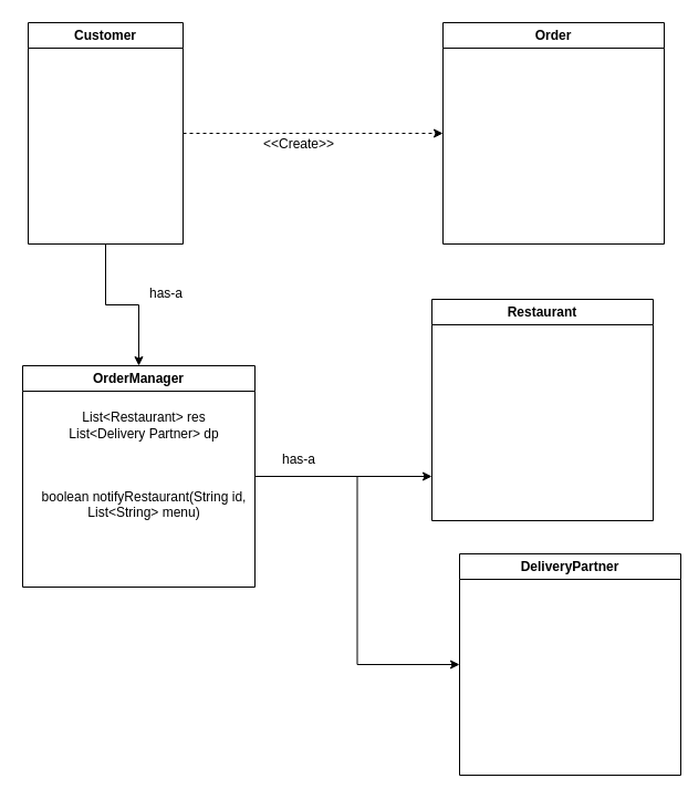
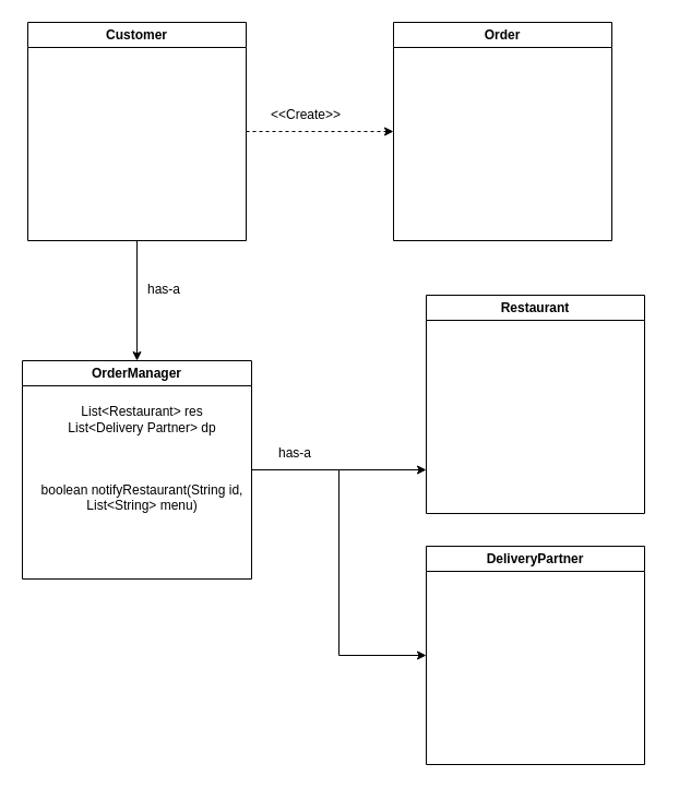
  <mxCell id="0" />
  <mxCell id="1" parent="0" />
  <mxCell id="2" style="edgeStyle=orthogonalEdgeStyle;rounded=0;orthogonalLoop=1;jettySize=auto;html=1;entryX=0;entryY=0.5;entryDx=0;entryDy=0;dashed=1;" edge="1" parent="1" source="4" target="5"><mxGeometry relative="1" as="geometry" /></mxCell>
  <mxCell id="3" style="edgeStyle=orthogonalEdgeStyle;rounded=0;orthogonalLoop=1;jettySize=auto;html=1;" edge="1" parent="1" source="4" target="9"><mxGeometry relative="1" as="geometry" /></mxCell>
- <mxCell id="4" value="Customer" style="swimlane;whiteSpace=wrap;html=1;" vertex="1" parent="1"><mxGeometry x="25" y="20" width="140" height="200" as="geometry" /></mxCell>
- <mxCell id="5" value="Order" style="swimlane;whiteSpace=wrap;html=1;" vertex="1" parent="1"><mxGeometry x="400" y="20" width="200" height="200" as="geometry" /></mxCell>
- <mxCell id="6" value="&amp;lt;&amp;lt;Create&amp;gt;&amp;gt;" style="text;html=1;strokeColor=none;fillColor=none;align=center;verticalAlign=middle;whiteSpace=wrap;rounded=0;" vertex="1" parent="1"><mxGeometry x="240" y="115" width="60" height="30" as="geometry" /></mxCell>
+ <mxCell id="4" value="Customer" style="swimlane;whiteSpace=wrap;html=1;" vertex="1" parent="1"><mxGeometry x="25" y="20" width="200" height="200" as="geometry" /></mxCell>
+ <mxCell id="5" value="Order" style="swimlane;whiteSpace=wrap;html=1;" vertex="1" parent="1"><mxGeometry x="360" y="20" width="200" height="200" as="geometry" /></mxCell>
+ <mxCell id="6" value="&amp;lt;&amp;lt;Create&amp;gt;&amp;gt;" style="text;html=1;strokeColor=none;fillColor=none;align=center;verticalAlign=middle;whiteSpace=wrap;rounded=0;" vertex="1" parent="1"><mxGeometry x="250" y="90" width="60" height="30" as="geometry" /></mxCell>
  <mxCell id="7" style="edgeStyle=orthogonalEdgeStyle;rounded=0;orthogonalLoop=1;jettySize=auto;html=1;" edge="1" parent="1" source="9"><mxGeometry relative="1" as="geometry"><mxPoint x="390" y="430" as="targetPoint" /></mxGeometry></mxCell>
  <mxCell id="8" style="edgeStyle=orthogonalEdgeStyle;rounded=0;orthogonalLoop=1;jettySize=auto;html=1;entryX=0;entryY=0.5;entryDx=0;entryDy=0;" edge="1" parent="1" source="9" target="13"><mxGeometry relative="1" as="geometry" /></mxCell>
  <mxCell id="9" value="OrderManager" style="swimlane;whiteSpace=wrap;html=1;startSize=23;" vertex="1" parent="1"><mxGeometry x="20" y="330" width="210" height="200" as="geometry" /></mxCell>
  <mxCell id="10" value="List&amp;lt;Restaurant&amp;gt; res&lt;br&gt;List&amp;lt;Delivery Partner&amp;gt; dp&lt;br&gt;&lt;br&gt;&lt;br&gt;&lt;br&gt;boolean notifyRestaurant(String id, List&amp;lt;String&amp;gt; menu)" style="text;html=1;strokeColor=none;fillColor=none;align=center;verticalAlign=middle;whiteSpace=wrap;rounded=0;" vertex="1" parent="9"><mxGeometry x="10" y="30" width="200" height="120" as="geometry" /></mxCell>
  <mxCell id="11" value="has-a" style="text;html=1;strokeColor=none;fillColor=none;align=center;verticalAlign=middle;whiteSpace=wrap;rounded=0;" vertex="1" parent="1"><mxGeometry x="120" y="250" width="60" height="30" as="geometry" /></mxCell>
  <mxCell id="12" value="Restaurant" style="swimlane;whiteSpace=wrap;html=1;" vertex="1" parent="1"><mxGeometry x="390" y="270" width="200" height="200" as="geometry" /></mxCell>
- <mxCell id="13" value="DeliveryPartner" style="swimlane;whiteSpace=wrap;html=1;" vertex="1" parent="1"><mxGeometry x="415" y="500" width="200" height="200" as="geometry" /></mxCell>
+ <mxCell id="13" value="DeliveryPartner" style="swimlane;whiteSpace=wrap;html=1;" vertex="1" parent="1"><mxGeometry x="390" y="500" width="200" height="200" as="geometry" /></mxCell>
  <mxCell id="14" value="has-a" style="text;html=1;strokeColor=none;fillColor=none;align=center;verticalAlign=middle;whiteSpace=wrap;rounded=0;" vertex="1" parent="1"><mxGeometry x="240" y="400" width="60" height="30" as="geometry" /></mxCell>
